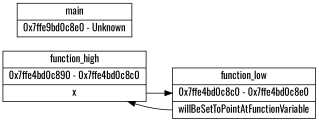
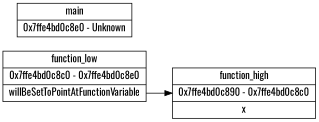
  digraph {
    rankdir=LR
    fontname=Oswald
    node [shape=record fontname=Oswald]
    edge [tailport=p0 fontname=Oswald]
    n1 [label="function_high|0x7ffe4bd0c890 - 0x7ffe4bd0c8c0|<p0> x"]
    n2 [label="function_low|0x7ffe4bd0c8c0 - 0x7ffe4bd0c8e0|<p0> willBeSetToPointAtFunctionVariable"]
-   n3 [label="main|0x7ffe9bd0c8e0 - Unknown"]
-   n1 -> n2
+   n3 [label="main|0x7ffe4bd0c8e0 - Unknown"]
    n2 -> n1
  }
